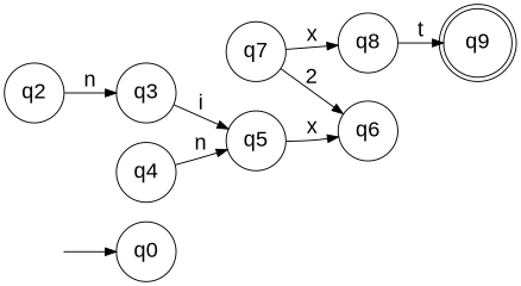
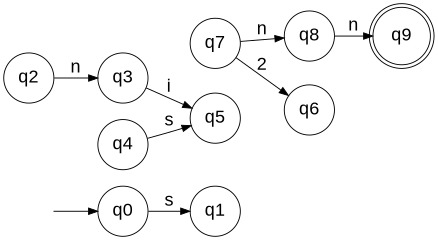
  digraph {
    fontname="Liberation Sans"
    rankdir=LR
    node [fontname="Liberation Sans" fontsize=20 shape=circle]
    edge [fontname="Liberation Sans" fontsize="20pt"]
    "" [shape=plaintext]
    n2 [label=q0]
+   n3 [label=q1]
    n4 [label=q9 shape=doublecircle]
    n5 [label=q5]
    n6 [label=q6]
    n7 [label=q3]
    n8 [label=q4]
    n9 [label=q2]
    n10 [label=q7]
    n11 [label=q8]
    "" -> n2
-   n5 -> n6 [label=x]
+   n2 -> n3 [label=s]
    n7 -> n5 [label=i]
-   n8 -> n5 [label=n]
+   n8 -> n5 [label=s]
    n9 -> n7 [label=n]
    n10 -> n6 [label=2]
-   n10 -> n11 [label=x]
-   n11 -> n4 [label=t]
+   n10 -> n11 [label=n]
+   n11 -> n4 [label=n]
  }
